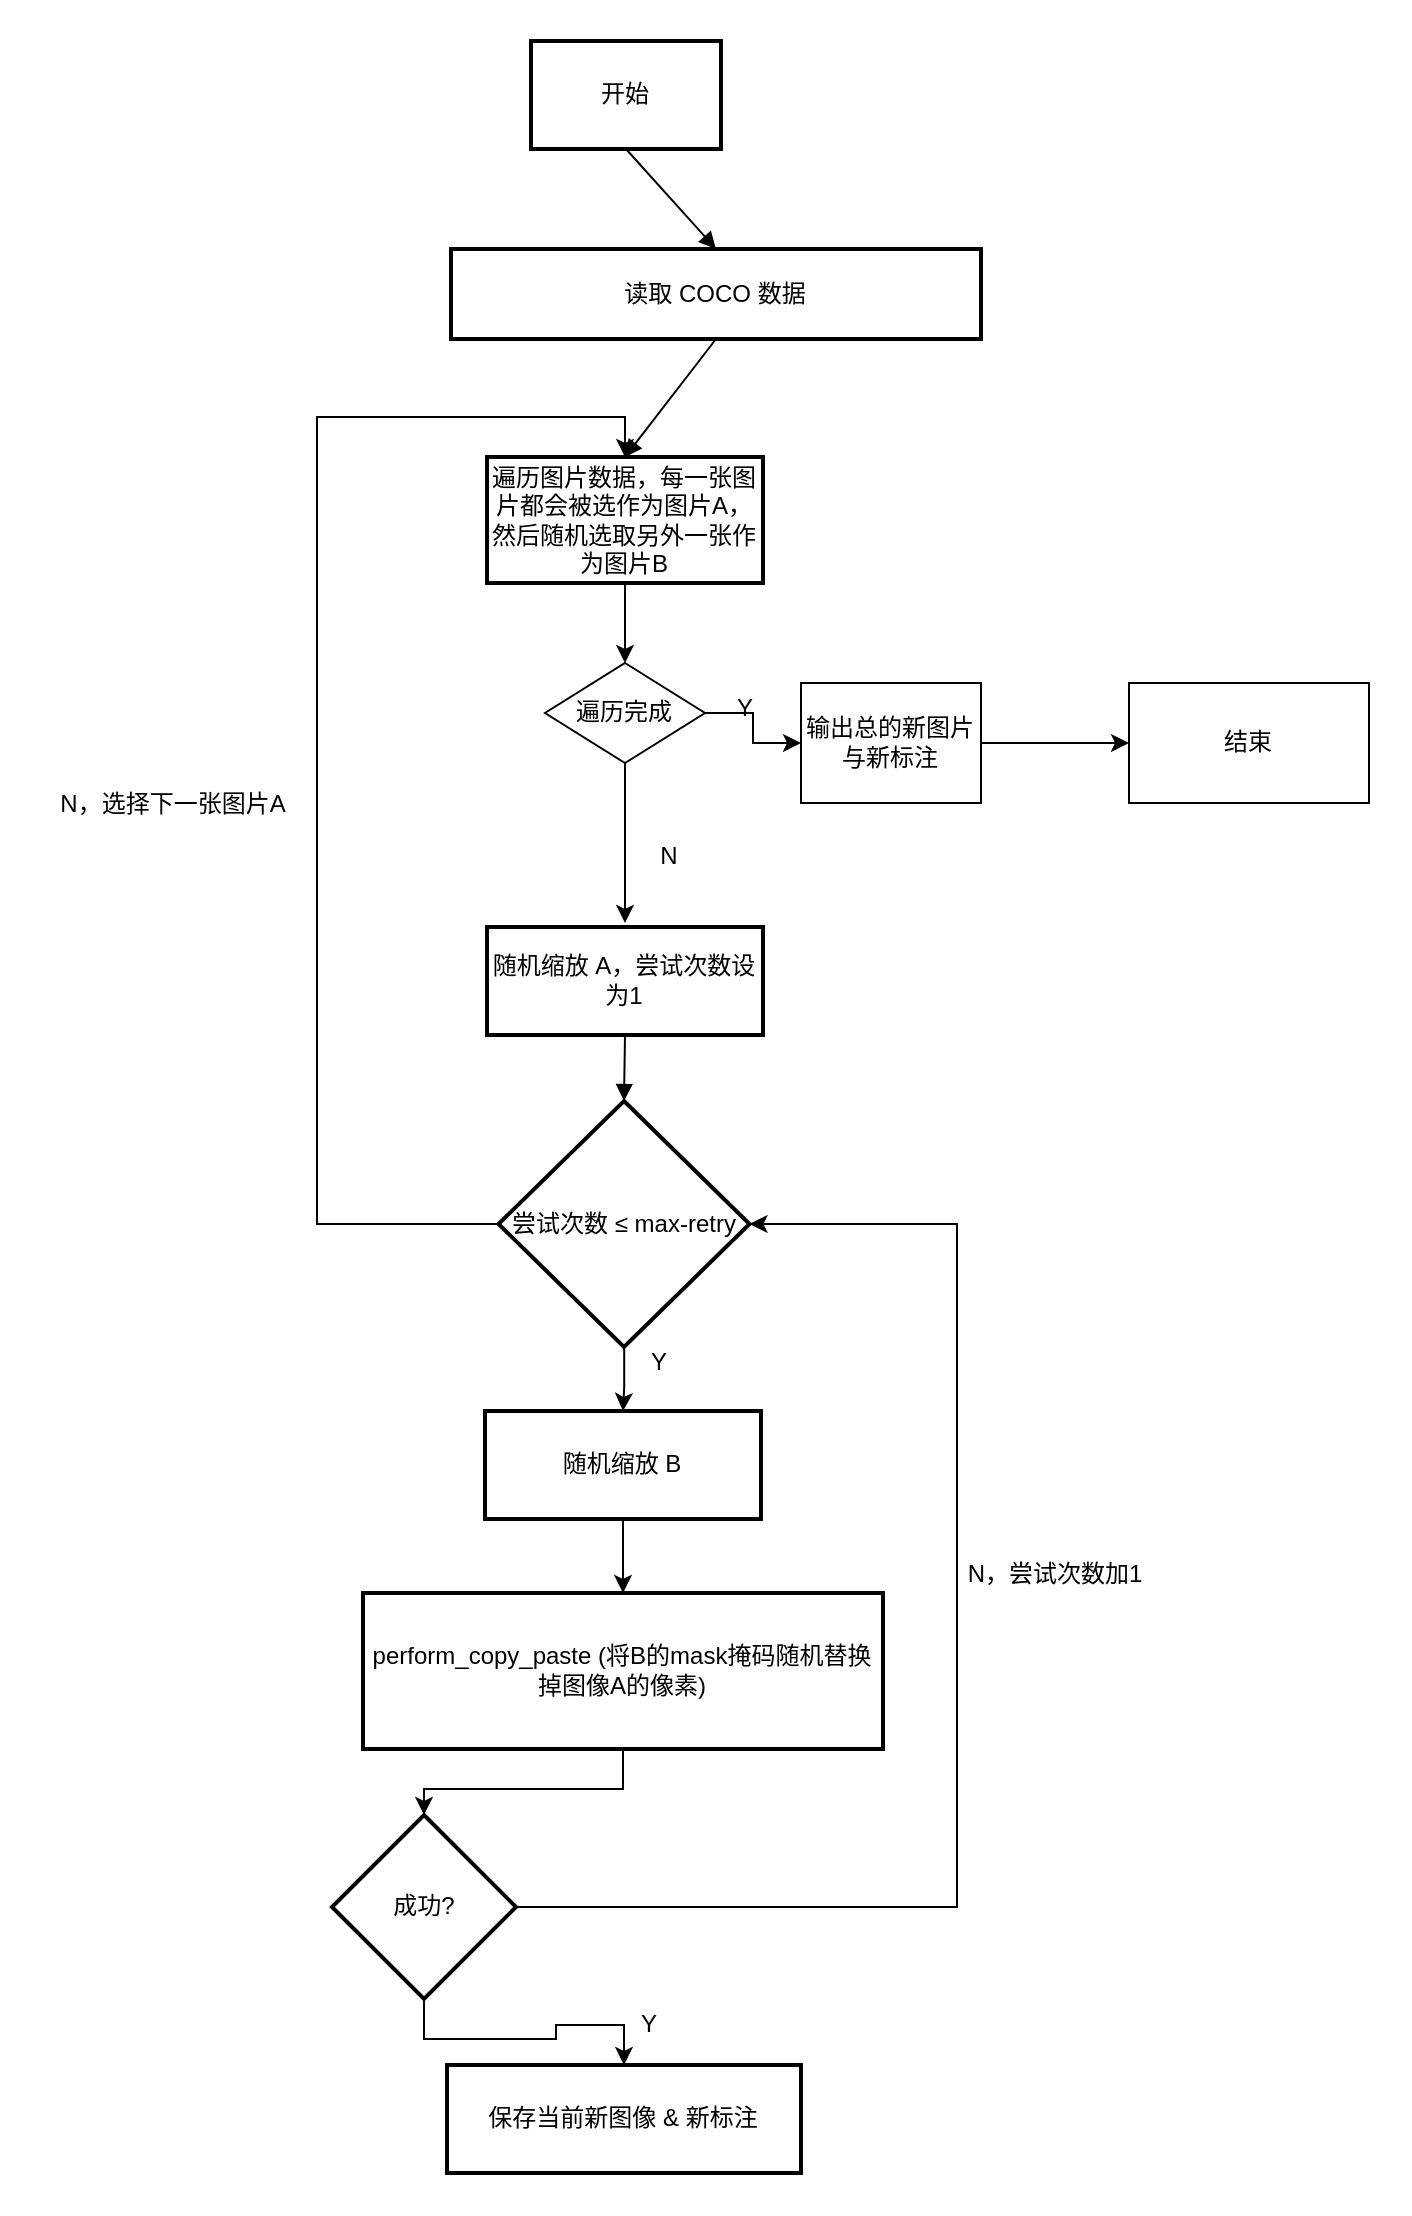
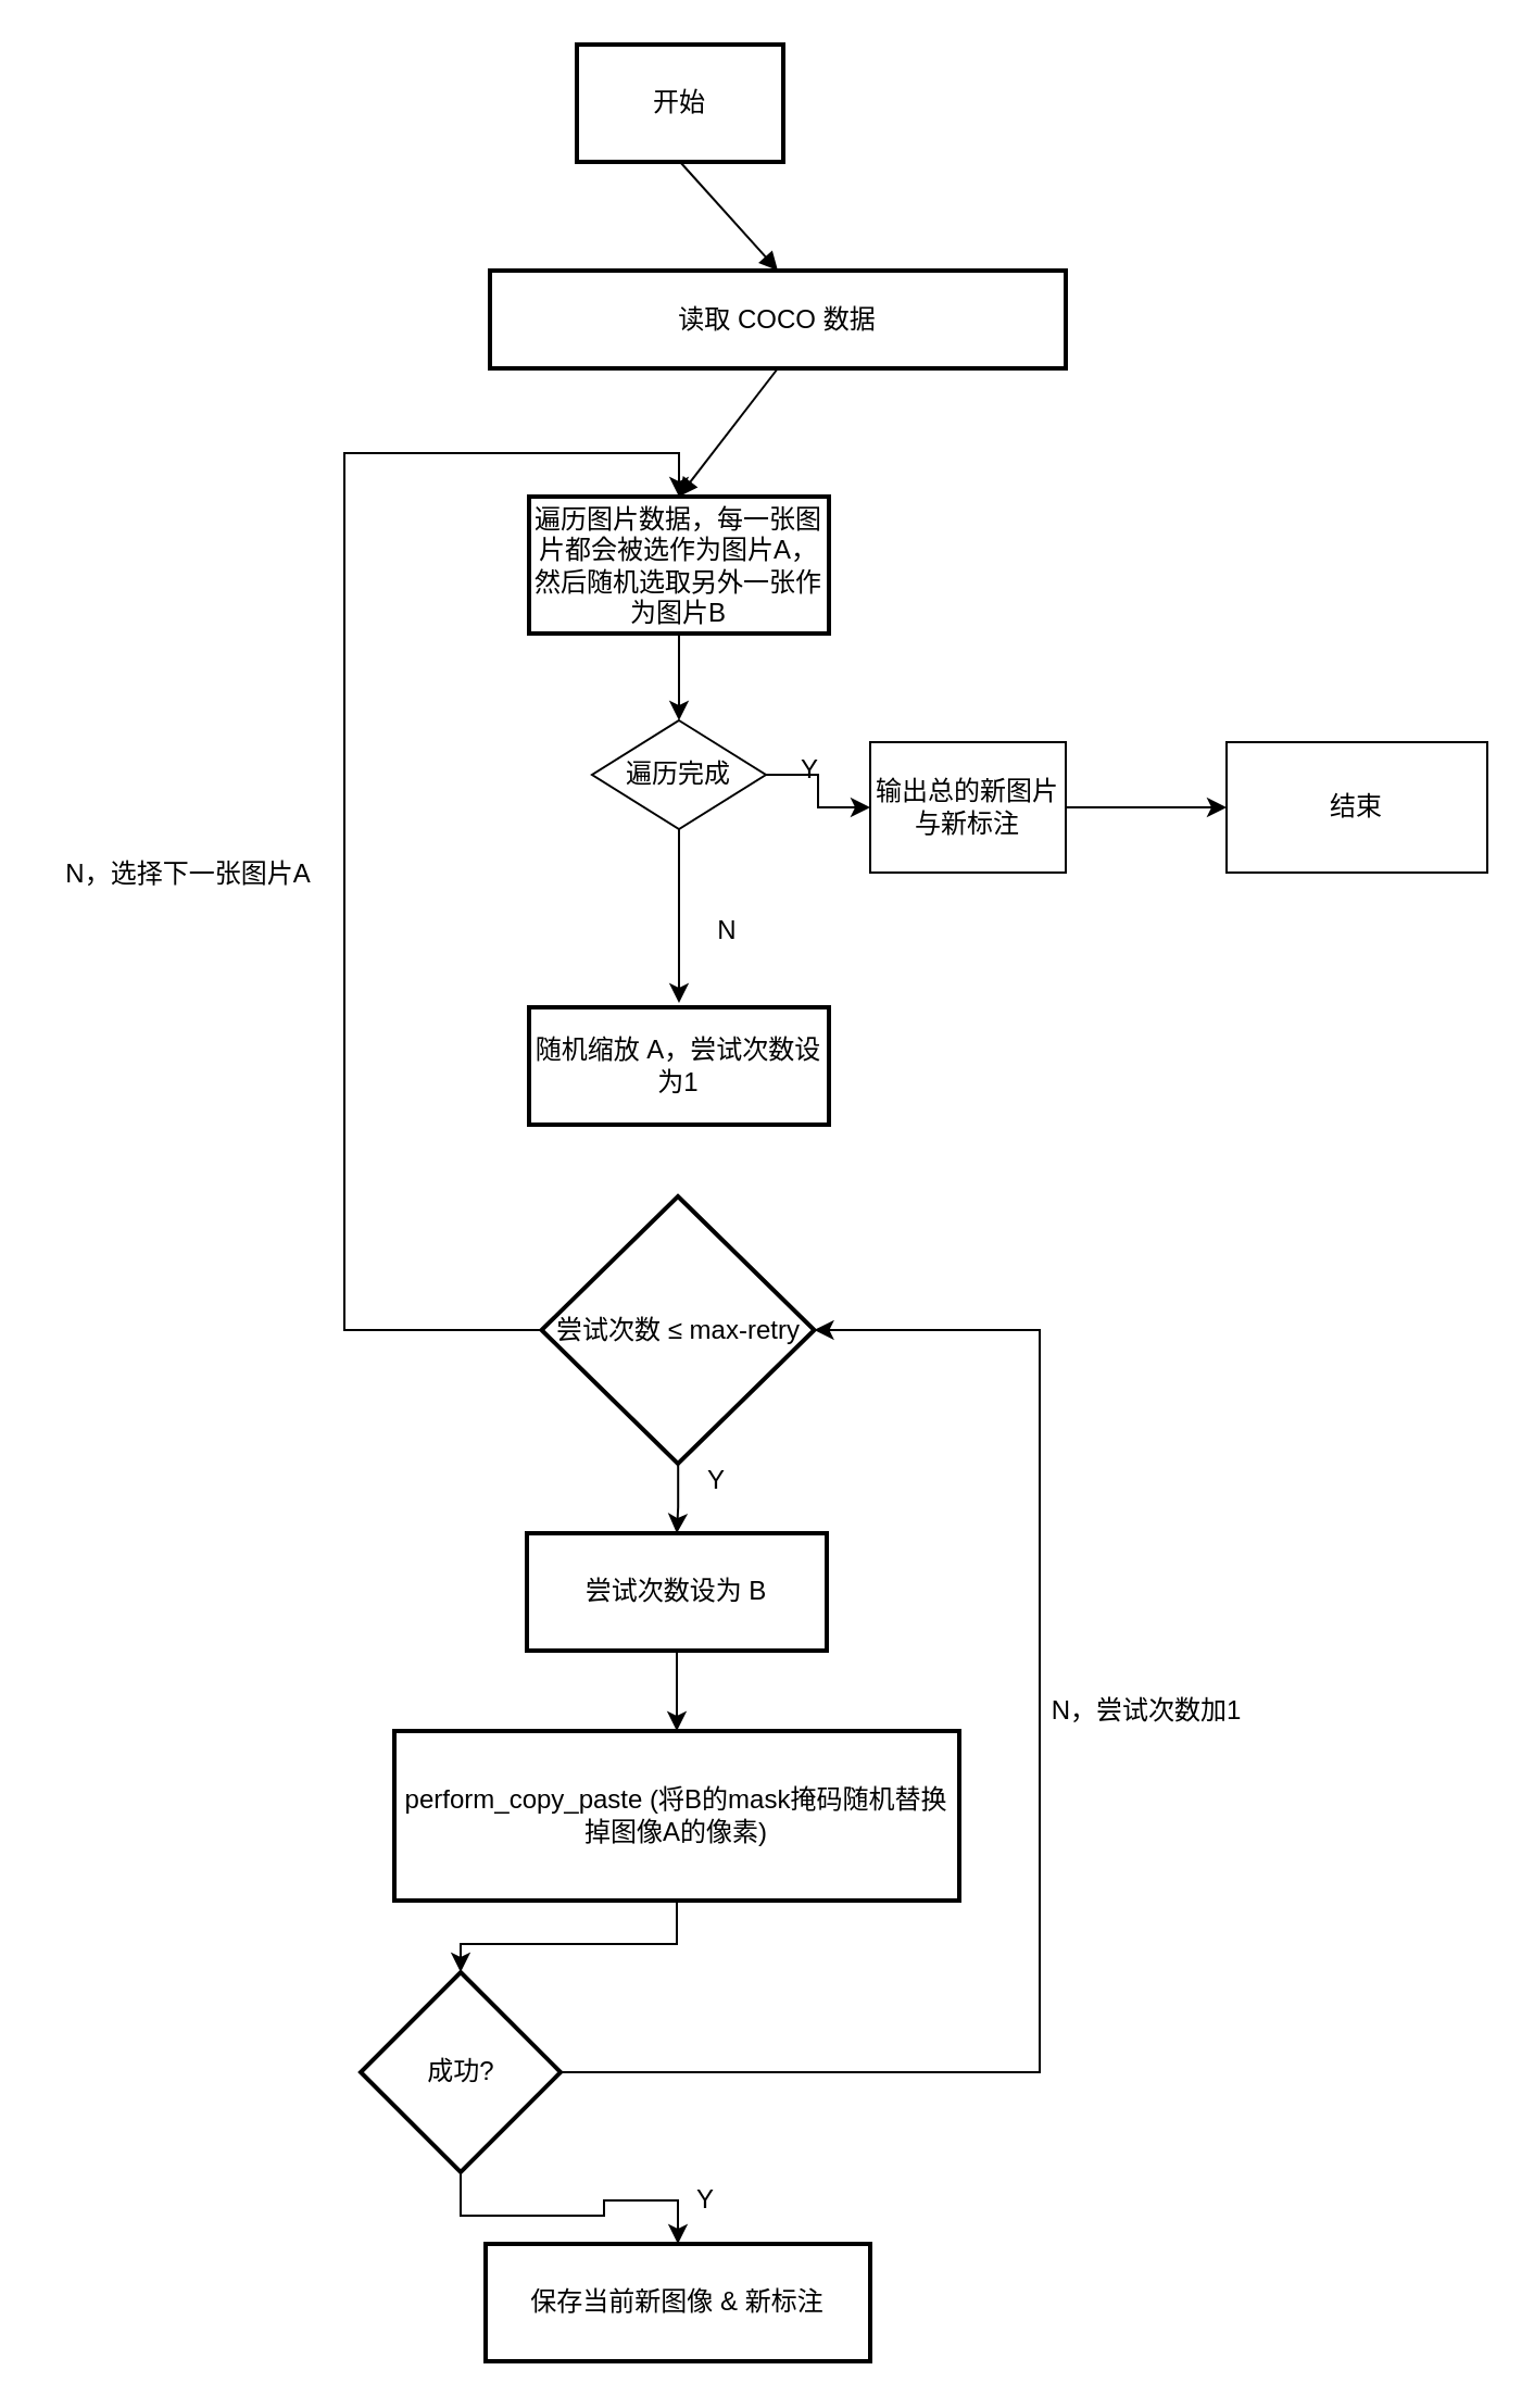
  <mxCell id="0" />
  <mxCell id="1" parent="0" />
  <mxCell id="2" value="开始" style="whiteSpace=wrap;strokeWidth=2;" parent="1" vertex="1"><mxGeometry x="265" y="20" width="95" height="54" as="geometry" /></mxCell>
  <mxCell id="3" value="读取 COCO 数据" style="whiteSpace=wrap;strokeWidth=2;" parent="1" vertex="1"><mxGeometry x="225" y="124" width="265" height="45" as="geometry" /></mxCell>
  <mxCell id="4" value="" style="edgeStyle=orthogonalEdgeStyle;rounded=0;orthogonalLoop=1;jettySize=auto;html=1;" parent="1" source="5" target="23" edge="1"><mxGeometry relative="1" as="geometry" /></mxCell>
  <mxCell id="5" value="遍历图片数据，每一张图片都会被选作为图片A，然后随机选取另外一张作为图片B" style="whiteSpace=wrap;strokeWidth=2;" parent="1" vertex="1"><mxGeometry x="243" y="228" width="138" height="63" as="geometry" /></mxCell>
  <mxCell id="6" value="随机缩放 A，尝试次数设为1" style="whiteSpace=wrap;strokeWidth=2;" parent="1" vertex="1"><mxGeometry x="243" y="463" width="138" height="54" as="geometry" /></mxCell>
  <mxCell id="7" value="" style="edgeStyle=orthogonalEdgeStyle;rounded=0;orthogonalLoop=1;jettySize=auto;html=1;" parent="1" source="9" target="11" edge="1"><mxGeometry relative="1" as="geometry" /></mxCell>
  <mxCell id="8" style="edgeStyle=orthogonalEdgeStyle;rounded=0;orthogonalLoop=1;jettySize=auto;html=1;entryX=0.5;entryY=0;entryDx=0;entryDy=0;exitX=0;exitY=0.5;exitDx=0;exitDy=0;" parent="1" source="9" target="5" edge="1"><mxGeometry relative="1" as="geometry"><mxPoint x="180.6" y="549.998" as="sourcePoint" /><mxPoint x="181" y="227.9" as="targetPoint" /><Array as="points"><mxPoint x="158" y="612" /><mxPoint x="158" y="208" /><mxPoint x="312" y="208" /></Array></mxGeometry></mxCell>
  <mxCell id="9" value="尝试次数 ≤ max-retry" style="rhombus;strokeWidth=2;whiteSpace=wrap;" parent="1" vertex="1"><mxGeometry x="248.75" y="550" width="125.5" height="123" as="geometry" /></mxCell>
  <mxCell id="10" value="" style="edgeStyle=orthogonalEdgeStyle;rounded=0;orthogonalLoop=1;jettySize=auto;html=1;" parent="1" source="11" target="13" edge="1"><mxGeometry relative="1" as="geometry" /></mxCell>
- <mxCell id="11" value="随机缩放 B" style="whiteSpace=wrap;strokeWidth=2;" parent="1" vertex="1"><mxGeometry x="242" y="705" width="138" height="54" as="geometry" /></mxCell>
+ <mxCell id="11" value="尝试次数设为 B" style="whiteSpace=wrap;strokeWidth=2;" parent="1" vertex="1"><mxGeometry x="242" y="705" width="138" height="54" as="geometry" /></mxCell>
  <mxCell id="12" value="" style="edgeStyle=orthogonalEdgeStyle;rounded=0;orthogonalLoop=1;jettySize=auto;html=1;" parent="1" source="13" target="16" edge="1"><mxGeometry relative="1" as="geometry" /></mxCell>
  <mxCell id="13" value="perform_copy_paste (将B的mask掩码随机替换掉图像A的像素)" style="whiteSpace=wrap;strokeWidth=2;" parent="1" vertex="1"><mxGeometry x="181" y="796" width="260" height="78" as="geometry" /></mxCell>
  <mxCell id="14" value="" style="edgeStyle=orthogonalEdgeStyle;rounded=0;orthogonalLoop=1;jettySize=auto;html=1;" parent="1" source="16" target="17" edge="1"><mxGeometry relative="1" as="geometry" /></mxCell>
  <mxCell id="15" style="edgeStyle=orthogonalEdgeStyle;rounded=0;orthogonalLoop=1;jettySize=auto;html=1;entryX=1;entryY=0.5;entryDx=0;entryDy=0;" parent="1" source="16" target="9" edge="1"><mxGeometry relative="1" as="geometry"><Array as="points"><mxPoint x="478" y="953" /><mxPoint x="478" y="612" /></Array></mxGeometry></mxCell>
  <mxCell id="16" value="成功?" style="rhombus;strokeWidth=2;whiteSpace=wrap;" parent="1" vertex="1"><mxGeometry x="165.5" y="907" width="92" height="92" as="geometry" /></mxCell>
  <mxCell id="17" value="保存当前新图像 &amp; 新标注" style="whiteSpace=wrap;strokeWidth=2;" parent="1" vertex="1"><mxGeometry x="223" y="1032" width="177" height="54" as="geometry" /></mxCell>
  <mxCell id="18" value="" style="curved=1;startArrow=none;endArrow=block;exitX=0.5;exitY=1;entryX=0.5;entryY=0;rounded=0;" parent="1" source="2" target="3" edge="1"><mxGeometry relative="1" as="geometry"><Array as="points" /></mxGeometry></mxCell>
  <mxCell id="19" value="" style="curved=1;startArrow=none;endArrow=block;exitX=0.5;exitY=1;entryX=0.5;entryY=0;rounded=0;" parent="1" source="3" target="5" edge="1"><mxGeometry relative="1" as="geometry"><Array as="points" /></mxGeometry></mxCell>
- <mxCell id="20" value="" style="curved=1;startArrow=none;endArrow=block;exitX=0.5;exitY=1;entryX=0.5;entryY=0;rounded=0;" parent="1" source="6" target="9" edge="1"><mxGeometry relative="1" as="geometry"><Array as="points" /></mxGeometry></mxCell>
  <mxCell id="21" value="" style="edgeStyle=orthogonalEdgeStyle;rounded=0;orthogonalLoop=1;jettySize=auto;html=1;" parent="1" source="23" edge="1"><mxGeometry relative="1" as="geometry"><mxPoint x="312" y="461" as="targetPoint" /></mxGeometry></mxCell>
  <mxCell id="22" value="" style="edgeStyle=orthogonalEdgeStyle;rounded=0;orthogonalLoop=1;jettySize=auto;html=1;" parent="1" source="23" target="25" edge="1"><mxGeometry relative="1" as="geometry" /></mxCell>
  <mxCell id="23" value="遍历完成" style="rhombus;whiteSpace=wrap;html=1;" parent="1" vertex="1"><mxGeometry x="272" y="331" width="80" height="50" as="geometry" /></mxCell>
  <mxCell id="24" value="" style="edgeStyle=orthogonalEdgeStyle;rounded=0;orthogonalLoop=1;jettySize=auto;html=1;" parent="1" source="25" target="27" edge="1"><mxGeometry relative="1" as="geometry" /></mxCell>
  <mxCell id="25" value="输出总的新图片与新标注" style="rounded=0;whiteSpace=wrap;html=1;" parent="1" vertex="1"><mxGeometry x="400" y="341" width="90" height="60" as="geometry" /></mxCell>
  <mxCell id="26" value="Y" style="text;html=1;align=center;verticalAlign=middle;resizable=0;points=[];autosize=1;strokeColor=none;fillColor=none;" parent="1" vertex="1"><mxGeometry x="358.5" y="341" width="26" height="26" as="geometry" /></mxCell>
  <mxCell id="27" value="结束" style="rounded=0;whiteSpace=wrap;html=1;" parent="1" vertex="1"><mxGeometry x="564" y="341" width="120" height="60" as="geometry" /></mxCell>
  <mxCell id="28" value="N" style="text;html=1;align=center;verticalAlign=middle;resizable=0;points=[];autosize=1;strokeColor=none;fillColor=none;" parent="1" vertex="1"><mxGeometry x="320" y="415" width="27" height="26" as="geometry" /></mxCell>
  <mxCell id="29" value="N，尝试次数加1" style="text;html=1;align=center;verticalAlign=middle;resizable=0;points=[];autosize=1;strokeColor=none;fillColor=none;" parent="1" vertex="1"><mxGeometry x="474" y="774" width="105" height="26" as="geometry" /></mxCell>
  <mxCell id="30" value="Y" style="text;html=1;align=center;verticalAlign=middle;resizable=0;points=[];autosize=1;strokeColor=none;fillColor=none;" parent="1" vertex="1"><mxGeometry x="311" y="999" width="26" height="26" as="geometry" /></mxCell>
  <mxCell id="31" value="Y" style="text;html=1;align=center;verticalAlign=middle;resizable=0;points=[];autosize=1;strokeColor=none;fillColor=none;" parent="1" vertex="1"><mxGeometry x="316" y="668" width="26" height="26" as="geometry" /></mxCell>
  <mxCell id="32" value="N，选择下一张图片A" style="text;html=1;align=center;verticalAlign=middle;resizable=0;points=[];autosize=1;strokeColor=none;fillColor=none;" parent="1" vertex="1"><mxGeometry x="20" y="389" width="131" height="26" as="geometry" /></mxCell>
